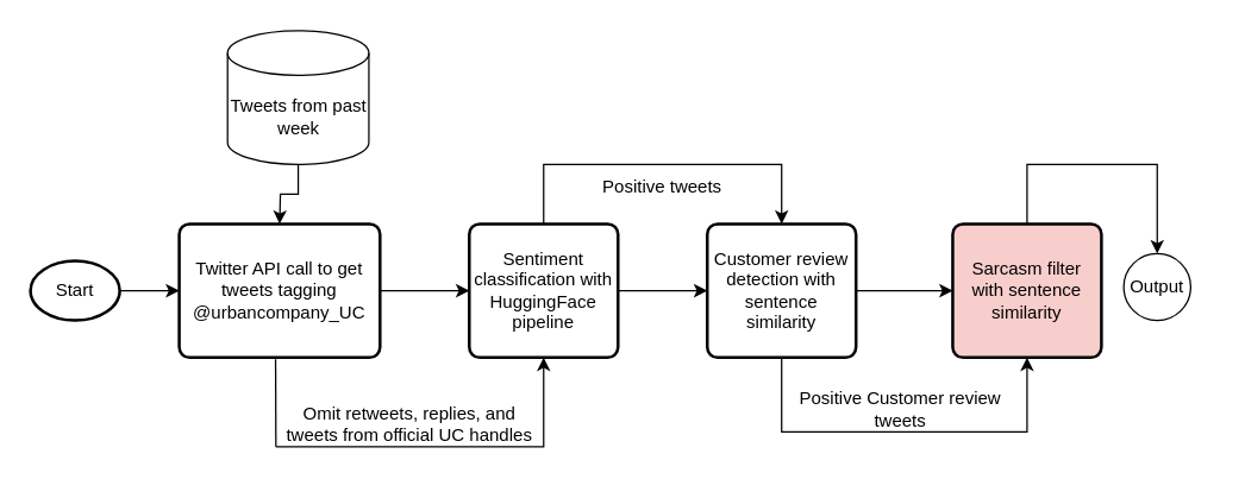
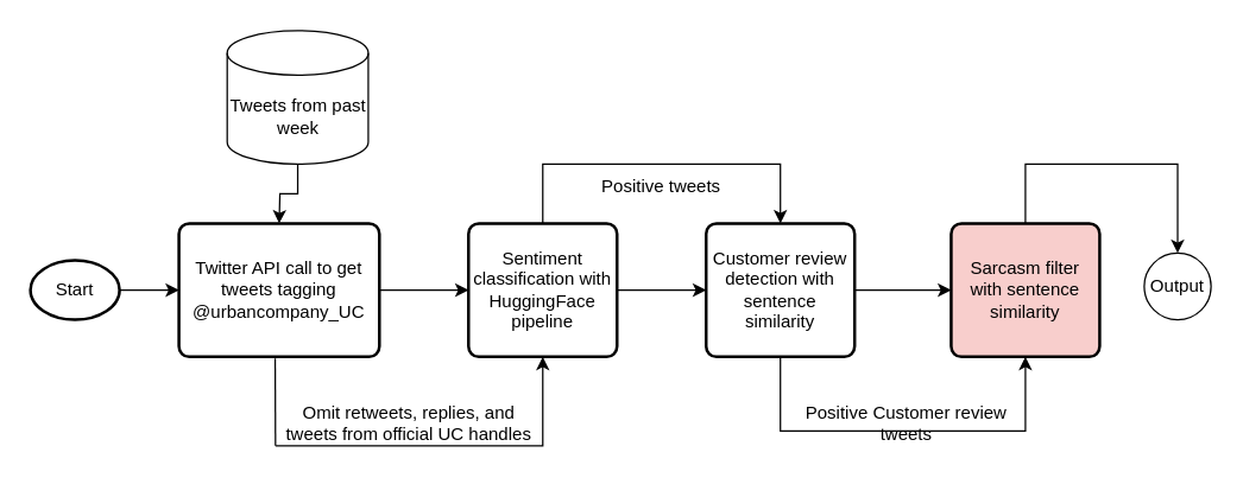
  <mxCell id="0" />
  <mxCell id="1" parent="0" />
  <mxCell id="2" style="edgeStyle=orthogonalEdgeStyle;rounded=0;orthogonalLoop=1;jettySize=auto;html=1;entryX=0.5;entryY=0;entryDx=0;entryDy=0;" edge="1" parent="1" source="3"><mxGeometry relative="1" as="geometry"><mxPoint x="187.5" y="150" as="targetPoint" /></mxGeometry></mxCell>
  <mxCell id="3" value="Tweets from past week" style="shape=cylinder3;whiteSpace=wrap;html=1;boundedLbl=1;backgroundOutline=1;size=15;" vertex="1" parent="1"><mxGeometry x="152.5" y="20" width="95" height="90" as="geometry" /></mxCell>
  <mxCell id="4" style="edgeStyle=orthogonalEdgeStyle;rounded=0;orthogonalLoop=1;jettySize=auto;html=1;entryX=0;entryY=0.5;entryDx=0;entryDy=0;" edge="1" parent="1" source="5" target="7"><mxGeometry relative="1" as="geometry" /></mxCell>
  <mxCell id="5" value="Start" style="strokeWidth=2;html=1;shape=mxgraph.flowchart.start_1;whiteSpace=wrap;" vertex="1" parent="1"><mxGeometry x="20" y="175" width="60" height="40" as="geometry" /></mxCell>
  <mxCell id="6" style="edgeStyle=orthogonalEdgeStyle;rounded=0;orthogonalLoop=1;jettySize=auto;html=1;entryX=0;entryY=0.5;entryDx=0;entryDy=0;" edge="1" parent="1" source="7" target="9"><mxGeometry relative="1" as="geometry" /></mxCell>
  <mxCell id="7" value="Twitter API call to get tweets tagging @urbancompany_UC" style="rounded=1;whiteSpace=wrap;html=1;absoluteArcSize=1;arcSize=14;strokeWidth=2;" vertex="1" parent="1"><mxGeometry x="120" y="150" width="135" height="90" as="geometry" /></mxCell>
  <mxCell id="8" style="edgeStyle=orthogonalEdgeStyle;rounded=0;orthogonalLoop=1;jettySize=auto;html=1;entryX=0;entryY=0.5;entryDx=0;entryDy=0;" edge="1" parent="1" source="9" target="11"><mxGeometry relative="1" as="geometry" /></mxCell>
  <mxCell id="9" value="Sentiment classification with HuggingFace pipeline" style="rounded=1;whiteSpace=wrap;html=1;absoluteArcSize=1;arcSize=14;strokeWidth=2;" vertex="1" parent="1"><mxGeometry x="315" y="150" width="100" height="90" as="geometry" /></mxCell>
  <mxCell id="10" style="edgeStyle=orthogonalEdgeStyle;rounded=0;orthogonalLoop=1;jettySize=auto;html=1;entryX=0;entryY=0.5;entryDx=0;entryDy=0;" edge="1" parent="1" source="11" target="12"><mxGeometry relative="1" as="geometry" /></mxCell>
  <mxCell id="11" value="Customer review detection with sentence similarity" style="rounded=1;whiteSpace=wrap;html=1;absoluteArcSize=1;arcSize=14;strokeWidth=2;" vertex="1" parent="1"><mxGeometry x="475" y="150" width="100" height="90" as="geometry" /></mxCell>
  <mxCell id="12" value="Sarcasm filter with sentence similarity" style="rounded=1;whiteSpace=wrap;html=1;absoluteArcSize=1;arcSize=14;strokeWidth=2;fillColor=#f8cecc;" vertex="1" parent="1"><mxGeometry x="640" y="150" width="100" height="90" as="geometry" /></mxCell>
  <mxCell id="13" value="" style="edgeStyle=segmentEdgeStyle;endArrow=classic;html=1;rounded=0;entryX=0.5;entryY=1;entryDx=0;entryDy=0;" edge="1" parent="1" target="9"><mxGeometry width="50" height="50" relative="1" as="geometry"><mxPoint x="185" y="300" as="sourcePoint" /><mxPoint x="355" y="250" as="targetPoint" /></mxGeometry></mxCell>
  <mxCell id="14" value="" style="endArrow=none;html=1;rounded=0;entryX=0.48;entryY=1.013;entryDx=0;entryDy=0;entryPerimeter=0;" edge="1" parent="1" target="7"><mxGeometry width="50" height="50" relative="1" as="geometry"><mxPoint x="185" y="300" as="sourcePoint" /><mxPoint x="245" y="210" as="targetPoint" /></mxGeometry></mxCell>
  <mxCell id="15" value="Omit retweets, replies, and tweets from official UC handles" style="text;html=1;strokeColor=none;fillColor=none;align=center;verticalAlign=middle;whiteSpace=wrap;rounded=0;" vertex="1" parent="1"><mxGeometry x="190" y="270" width="170" height="30" as="geometry" /></mxCell>
  <mxCell id="16" value="" style="edgeStyle=elbowEdgeStyle;elbow=vertical;endArrow=classic;html=1;rounded=0;exitX=0.5;exitY=0;exitDx=0;exitDy=0;entryX=0.5;entryY=0;entryDx=0;entryDy=0;" edge="1" parent="1" source="9" target="11"><mxGeometry width="50" height="50" relative="1" as="geometry"><mxPoint x="380" y="100" as="sourcePoint" /><mxPoint x="550" y="110" as="targetPoint" /><Array as="points"><mxPoint x="450" y="110" /></Array></mxGeometry></mxCell>
  <mxCell id="17" value="Positive tweets" style="text;html=1;strokeColor=none;fillColor=none;align=center;verticalAlign=middle;whiteSpace=wrap;rounded=0;" vertex="1" parent="1"><mxGeometry x="380" y="110" width="130" height="30" as="geometry" /></mxCell>
  <mxCell id="18" value="" style="edgeStyle=elbowEdgeStyle;elbow=vertical;endArrow=classic;html=1;rounded=0;exitX=0.5;exitY=1;exitDx=0;exitDy=0;entryX=0.5;entryY=1;entryDx=0;entryDy=0;" edge="1" parent="1" source="11" target="12"><mxGeometry width="50" height="50" relative="1" as="geometry"><mxPoint x="530" y="230" as="sourcePoint" /><mxPoint x="720" y="300" as="targetPoint" /><Array as="points"><mxPoint x="560" y="290" /></Array></mxGeometry></mxCell>
- <mxCell id="19" value="Positive Customer review tweets" style="text;html=1;strokeColor=none;fillColor=none;align=center;verticalAlign=middle;whiteSpace=wrap;rounded=0;" vertex="1" parent="1"><mxGeometry x="530" y="260" width="150" height="30" as="geometry" /></mxCell>
- <mxCell id="20" value="Output" style="ellipse;whiteSpace=wrap;html=1;aspect=fixed;" vertex="1" parent="1"><mxGeometry x="755" y="170" width="45" height="45" as="geometry" /></mxCell>
+ <mxCell id="19" value="Positive Customer review tweets" style="text;html=1;strokeColor=none;fillColor=none;align=center;verticalAlign=middle;whiteSpace=wrap;rounded=0;" vertex="1" parent="1"><mxGeometry x="535" y="270" width="150" height="30" as="geometry" /></mxCell>
+ <mxCell id="20" value="Output" style="ellipse;whiteSpace=wrap;html=1;aspect=fixed;" vertex="1" parent="1"><mxGeometry x="770" y="170" width="45" height="45" as="geometry" /></mxCell>
  <mxCell id="21" value="" style="edgeStyle=elbowEdgeStyle;elbow=vertical;endArrow=classic;html=1;rounded=0;entryX=0.5;entryY=0;entryDx=0;entryDy=0;exitX=0.5;exitY=0;exitDx=0;exitDy=0;" edge="1" parent="1" source="12" target="20"><mxGeometry width="50" height="50" relative="1" as="geometry"><mxPoint x="690" y="140" as="sourcePoint" /><mxPoint x="590" y="240" as="targetPoint" /><Array as="points"><mxPoint x="700" y="110" /></Array></mxGeometry></mxCell>
